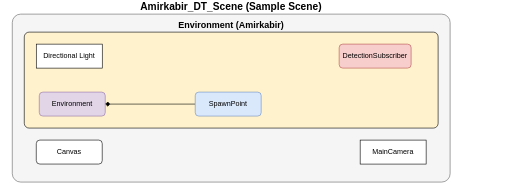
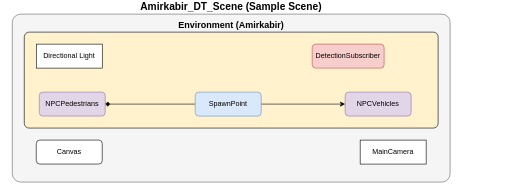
  <mxCell id="0" />
  <mxCell id="1" parent="0" />
  <mxCell id="2" value="Amirkabir_DT_Scene (Sample Scene)" style="rounded=1;whiteSpace=wrap;html=1;labelPosition=center;verticalLabelPosition=top;align=center;verticalAlign=bottom;fontStyle=1;fontSize=17;glass=0;arcSize=5;fillColor=#f5f5f5;fontColor=#000000;strokeColor=#666666;strokeWidth=1;" parent="1" vertex="1"><mxGeometry x="20" y="20" width="730" height="280" as="geometry" /></mxCell>
  <mxCell id="3" value="&lt;div style=&quot;font-size: 15px;&quot;&gt;Environment (Amirkabir)&lt;/div&gt;" style="rounded=1;whiteSpace=wrap;html=1;labelPosition=center;verticalLabelPosition=top;align=center;verticalAlign=bottom;labelBackgroundColor=none;labelBorderColor=none;horizontal=1;fontStyle=1;fontSize=15;glass=0;arcSize=5;strokeWidth=1;strokeColor=#000000;fillColor=#fff2cc;" parent="1" vertex="1"><mxGeometry x="40" y="50" width="690" height="160" as="geometry" /></mxCell>
  <mxCell id="4" value="" style="edgeStyle=orthogonalEdgeStyle;rounded=0;orthogonalLoop=1;jettySize=auto;html=1;" parent="1" edge="1"><mxGeometry relative="1" as="geometry"><mxPoint x="680" y="230" as="sourcePoint" /></mxGeometry></mxCell>
  <mxCell id="5" value="" style="edgeStyle=orthogonalEdgeStyle;rounded=0;orthogonalLoop=1;jettySize=auto;html=1;" parent="1" edge="1"><mxGeometry relative="1" as="geometry"><mxPoint x="820" y="230" as="sourcePoint" /></mxGeometry></mxCell>
- <mxCell id="7" value="&lt;div&gt;Environment&lt;/div&gt;" style="rounded=1;whiteSpace=wrap;html=1;fillColor=#e1d5e7;strokeColor=#9673a6;" parent="1" vertex="1"><mxGeometry x="65" y="150" width="110" height="40" as="geometry" /></mxCell>
+ <mxCell id="6" value="NPCVehicles" style="rounded=1;whiteSpace=wrap;html=1;fillColor=#e1d5e7;strokeColor=#9673a6;" parent="1" vertex="1"><mxGeometry x="575" y="150" width="110" height="40" as="geometry" /></mxCell>
+ <mxCell id="7" value="&lt;div&gt;NPCPedestrians&lt;/div&gt;" style="rounded=1;whiteSpace=wrap;html=1;fillColor=#e1d5e7;strokeColor=#9673a6;" parent="1" vertex="1"><mxGeometry x="65" y="150" width="110" height="40" as="geometry" /></mxCell>
  <mxCell id="8" value="Directional Light" style="rounded=0;whiteSpace=wrap;html=1;" parent="1" vertex="1"><mxGeometry x="60" y="70" width="110" height="40" as="geometry" /></mxCell>
  <mxCell id="9" value="MainCamera" style="rounded=0;whiteSpace=wrap;html=1;" parent="1" vertex="1"><mxGeometry x="600" y="230" width="110" height="40" as="geometry" /></mxCell>
  <mxCell id="10" value="Canvas" style="rounded=1;whiteSpace=wrap;html=1;" parent="1" vertex="1"><mxGeometry x="60" y="230" width="110" height="40" as="geometry" /></mxCell>
+ <mxCell id="11" style="edgeStyle=orthogonalEdgeStyle;rounded=0;orthogonalLoop=1;jettySize=auto;html=1;exitX=1;exitY=0.5;exitDx=0;exitDy=0;entryX=0;entryY=0.5;entryDx=0;entryDy=0;" edge="1" parent="1" source="13" target="6"><mxGeometry relative="1" as="geometry" /></mxCell>
  <mxCell id="12" style="edgeStyle=orthogonalEdgeStyle;rounded=0;orthogonalLoop=1;jettySize=auto;html=1;exitX=0;exitY=0.5;exitDx=0;exitDy=0;entryX=1;entryY=0.5;entryDx=0;entryDy=0;endArrow=diamond;" edge="1" parent="1" source="13" target="7"><mxGeometry relative="1" as="geometry" /></mxCell>
  <mxCell id="13" value="&lt;div&gt;SpawnPoint&lt;/div&gt;" style="rounded=1;whiteSpace=wrap;html=1;fillColor=#dae8fc;strokeColor=#6c8ebf;" vertex="1" parent="1"><mxGeometry x="325" y="150" width="110" height="40" as="geometry" /></mxCell>
- <mxCell id="14" value="&lt;div&gt;DetectionSubscriber&lt;/div&gt;" style="rounded=1;whiteSpace=wrap;html=1;fillColor=#f8cecc;strokeColor=#b85450;" vertex="1" parent="1"><mxGeometry x="565" y="70" width="120" height="40" as="geometry" /></mxCell>
+ <mxCell id="14" value="&lt;div&gt;DetectionSubscriber&lt;/div&gt;" style="rounded=1;whiteSpace=wrap;html=1;fillColor=#f8cecc;strokeColor=#b85450;" vertex="1" parent="1"><mxGeometry x="520" y="70" width="120" height="40" as="geometry" /></mxCell>
